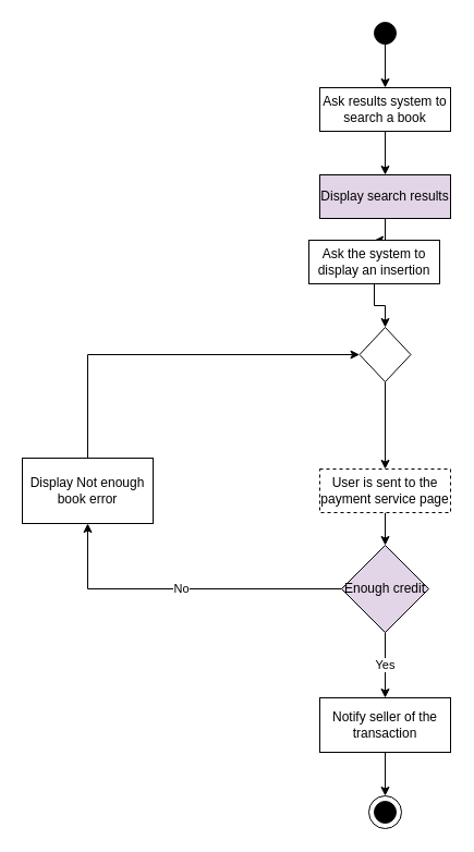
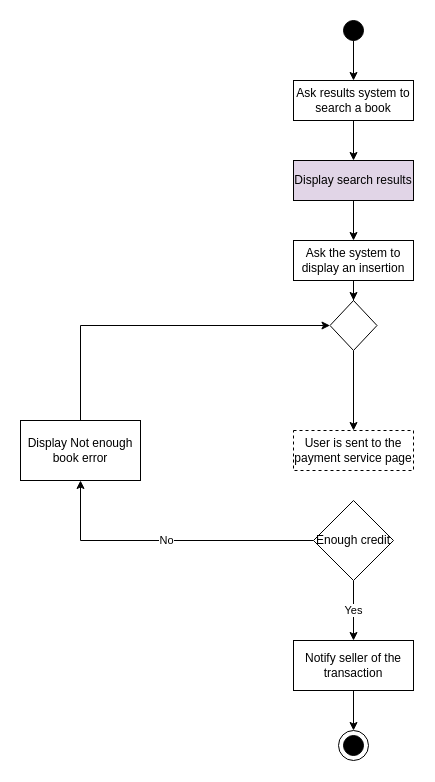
  <mxCell id="0" />
  <mxCell id="1" parent="0" />
  <mxCell id="2" style="edgeStyle=orthogonalEdgeStyle;rounded=0;orthogonalLoop=1;jettySize=auto;html=1;entryX=0.5;entryY=0;entryDx=0;entryDy=0;" parent="1" source="3" target="5" edge="1"><mxGeometry relative="1" as="geometry" /></mxCell>
  <mxCell id="3" value="" style="ellipse;whiteSpace=wrap;html=1;aspect=fixed;fillColor=#000000;" parent="1" vertex="1"><mxGeometry x="343" width="20" height="20" as="geometry" y="20" /></mxCell>
  <mxCell id="4" style="edgeStyle=orthogonalEdgeStyle;rounded=0;orthogonalLoop=1;jettySize=auto;html=1;entryX=0.5;entryY=0;entryDx=0;entryDy=0;" edge="1" parent="1" source="5" target="7"><mxGeometry relative="1" as="geometry" /></mxCell>
  <mxCell id="5" value="Ask results system to search a book" style="rounded=0;whiteSpace=wrap;html=1;strokeColor=#000000;fillColor=#FFFFFF;" parent="1" vertex="1"><mxGeometry x="293" y="80" width="120" height="40" as="geometry" /></mxCell>
  <mxCell id="6" style="edgeStyle=orthogonalEdgeStyle;rounded=0;orthogonalLoop=1;jettySize=auto;html=1;entryX=0.5;entryY=0;entryDx=0;entryDy=0;" parent="1" source="7" target="9" edge="1"><mxGeometry relative="1" as="geometry" /></mxCell>
  <mxCell id="7" value="Display search results" style="rounded=0;whiteSpace=wrap;html=1;strokeColor=#000000;fillColor=#e1d5e7;" parent="1" vertex="1"><mxGeometry x="293" y="160" width="120" height="40" as="geometry" /></mxCell>
  <mxCell id="8" style="edgeStyle=orthogonalEdgeStyle;rounded=0;orthogonalLoop=1;jettySize=auto;html=1;entryX=0.5;entryY=0;entryDx=0;entryDy=0;" edge="1" parent="1" source="9" target="22"><mxGeometry relative="1" as="geometry" /></mxCell>
- <mxCell id="9" value="Ask the system to display an insertion" style="rounded=0;whiteSpace=wrap;html=1;strokeColor=#000000;fillColor=#FFFFFF;" parent="1" vertex="1"><mxGeometry x="283" y="220" width="120" height="40" as="geometry" /></mxCell>
+ <mxCell id="9" value="Ask the system to display an insertion" style="rounded=0;whiteSpace=wrap;html=1;strokeColor=#000000;fillColor=#FFFFFF;" parent="1" vertex="1"><mxGeometry x="293" y="240" width="120" height="40" as="geometry" /></mxCell>
  <mxCell id="10" style="edgeStyle=orthogonalEdgeStyle;rounded=0;orthogonalLoop=1;jettySize=auto;html=1;entryX=0.5;entryY=0;entryDx=0;entryDy=0;" parent="1" source="11" target="13" edge="1"><mxGeometry relative="1" as="geometry" /></mxCell>
  <mxCell id="11" value="Notify seller of the transaction" style="rounded=0;whiteSpace=wrap;html=1;strokeColor=#000000;fillColor=#FFFFFF;" parent="1" vertex="1"><mxGeometry x="293" y="640" width="120" height="50" as="geometry" /></mxCell>
  <mxCell id="12" value="" style="ellipse;whiteSpace=wrap;html=1;aspect=fixed;fillColor=#000000;" parent="1" vertex="1"><mxGeometry x="343" y="735" width="20" height="20" as="geometry" /></mxCell>
  <mxCell id="13" value="" style="ellipse;whiteSpace=wrap;html=1;aspect=fixed;strokeColor=#000000;fillColor=none;" parent="1" vertex="1"><mxGeometry x="338" y="730" width="30" height="30" as="geometry" /></mxCell>
- <mxCell id="14" style="edgeStyle=orthogonalEdgeStyle;rounded=0;orthogonalLoop=1;jettySize=auto;html=1;entryX=0.5;entryY=0;entryDx=0;entryDy=0;" edge="1" parent="1" source="15" target="18"><mxGeometry relative="1" as="geometry" /></mxCell>
  <mxCell id="15" value="User is sent to the payment service page" style="rounded=0;whiteSpace=wrap;html=1;dashed=1;" vertex="1" parent="1"><mxGeometry x="293" y="430" width="120" height="40" as="geometry" /></mxCell>
  <mxCell id="16" value="No" style="edgeStyle=orthogonalEdgeStyle;rounded=0;orthogonalLoop=1;jettySize=auto;html=1;" edge="1" parent="1" source="18" target="20"><mxGeometry relative="1" as="geometry"><mxPoint x="160" y="490" as="targetPoint" /></mxGeometry></mxCell>
  <mxCell id="17" value="Yes" style="edgeStyle=orthogonalEdgeStyle;rounded=0;orthogonalLoop=1;jettySize=auto;html=1;entryX=0.5;entryY=0;entryDx=0;entryDy=0;" edge="1" parent="1" source="18" target="11"><mxGeometry relative="1" as="geometry" /></mxCell>
- <mxCell id="18" value="Enough credit" style="rhombus;whiteSpace=wrap;html=1;fillColor=#e1d5e7;" vertex="1" parent="1"><mxGeometry x="313" y="500" width="80" height="80" as="geometry" /></mxCell>
+ <mxCell id="18" value="Enough credit" style="rhombus;whiteSpace=wrap;html=1;" vertex="1" parent="1"><mxGeometry x="313" y="500" width="80" height="80" as="geometry" /></mxCell>
  <mxCell id="19" style="edgeStyle=orthogonalEdgeStyle;rounded=0;orthogonalLoop=1;jettySize=auto;html=1;entryX=0;entryY=0.5;entryDx=0;entryDy=0;exitX=0.5;exitY=0;exitDx=0;exitDy=0;" edge="1" parent="1" source="20" target="22"><mxGeometry relative="1" as="geometry" /></mxCell>
  <mxCell id="20" value="Display Not enough book error" style="rounded=0;whiteSpace=wrap;html=1;" vertex="1" parent="1"><mxGeometry x="20" y="420" width="120" height="60" as="geometry" /></mxCell>
  <mxCell id="21" style="edgeStyle=orthogonalEdgeStyle;rounded=0;orthogonalLoop=1;jettySize=auto;html=1;entryX=0.5;entryY=0;entryDx=0;entryDy=0;" edge="1" parent="1" source="22" target="15"><mxGeometry relative="1" as="geometry" /></mxCell>
  <mxCell id="22" value="" style="rhombus;whiteSpace=wrap;html=1;" vertex="1" parent="1"><mxGeometry x="329.5" y="300" width="47" height="50" as="geometry" /></mxCell>
